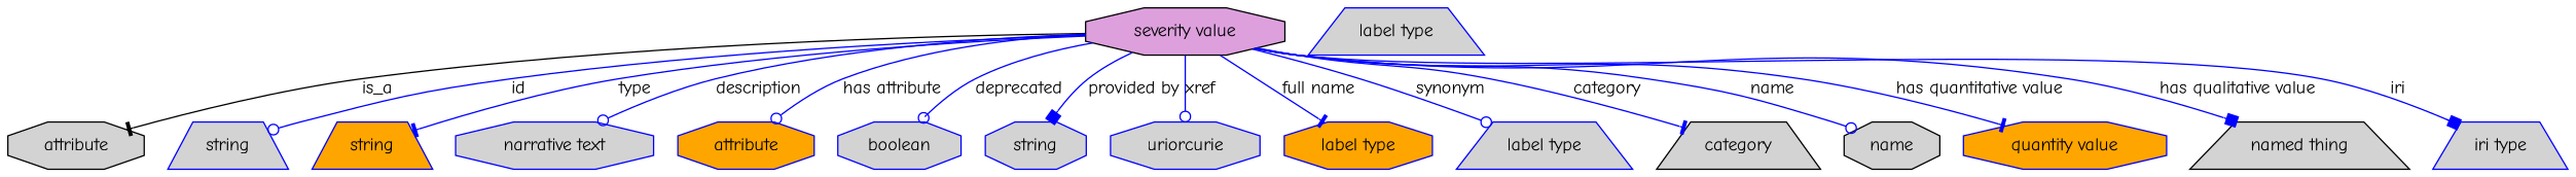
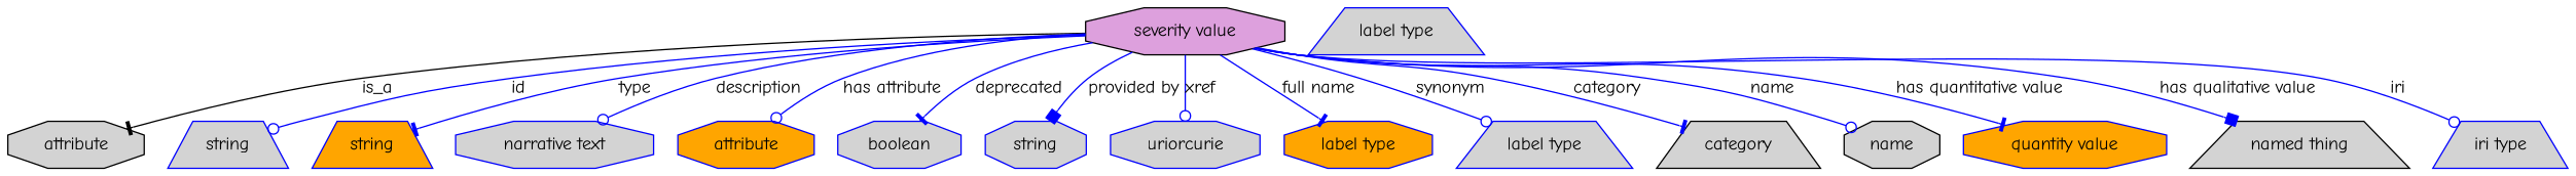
  digraph {
    fontname="Comic Neue"
    node [fillcolor=lightgrey fontname="Comic Neue" shape=octagon style=filled color=blue]
    edge [arrowhead=odot fontname="Comic Neue" color=blue style=solid]
    n1 [fillcolor=plum height=0.5 label="severity value" width=2.1123 color=""]
    attribute [height=0.5 width=1.4443 color=""]
    n3 [height=0.5 label=string shape=trapezium width=1.0652]
    n4 [fillcolor=orange height=0.5 label=string shape=trapezium width=1.0652]
    n5 [height=0.5 label="narrative text" width=2.0943]
    n6 [fillcolor=orange height=0.5 label=attribute width=1.4443]
    n7 [height=0.5 label=boolean width=1.2999]
    n8 [height=0.5 label=string width=1.0652]
    n9 [height=0.5 label=uriorcurie width=1.5887]
    n10 [fillcolor=orange height=0.5 label="label type" width=1.5707]
    n11 [height=0.5 label="label type" shape=trapezium width=1.5707]
    category [height=0.5 shape=trapezium width=1.4263 color=""]
    name [height=0.5 width=1.011 color=""]
    n14 [fillcolor=orange height=0.5 label="quantity value" width=2.1484]
    n15 [color=black height=0.5 label="named thing" shape=trapezium width=1.9318]
    n16 [height=0.5 label="iri type" shape=trapezium width=1.2277]
    n17 [height=0.5 label="label type" shape=trapezium width=1.5707]
    n1 -> attribute [arrowhead=tee label=is_a color="" style=""]
    n1 -> n3 [label=id]
    n1 -> n4 [arrowhead=tee label=type]
    n1 -> n5 [label=description]
    n1 -> n6 [label="has attribute"]
-   n1 -> n7 [label=deprecated]
+   n1 -> n7 [arrowhead=tee label=deprecated]
    n1 -> n8 [arrowhead=box label="provided by"]
    n1 -> n9 [label=xref]
    n1 -> n10 [arrowhead=tee label="full name"]
    n1 -> n11 [label=synonym]
    n1 -> category [arrowhead=tee label=category]
    n1 -> name [label=name]
    n1 -> n14 [arrowhead=tee label="has quantitative value"]
    n1 -> n15 [arrowhead=box label="has qualitative value"]
-   n1 -> n16 [arrowhead=box label=iri]
+   n1 -> n16 [label=iri]
  }
